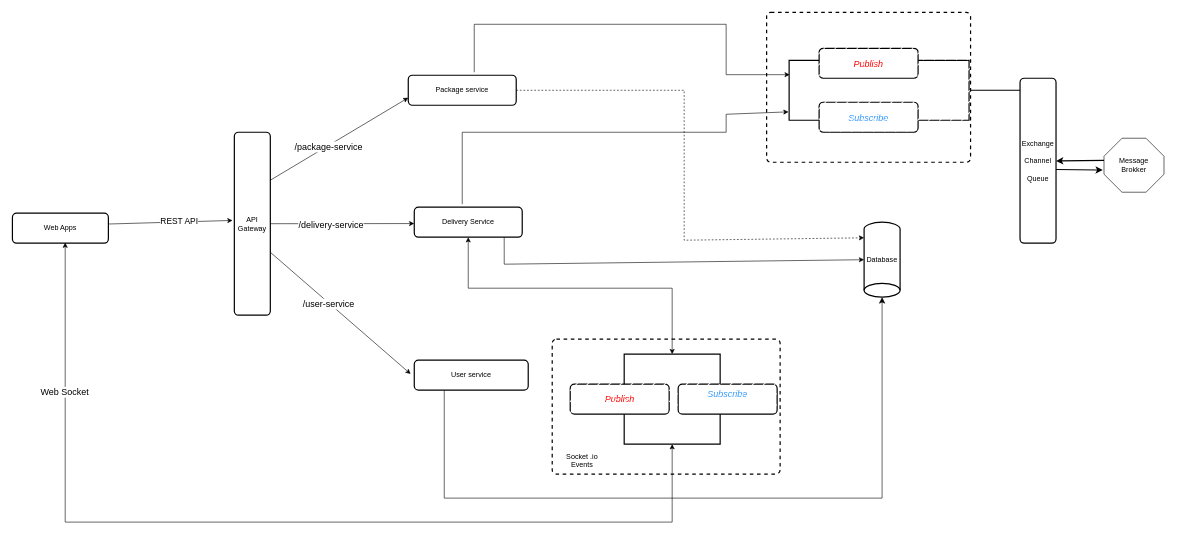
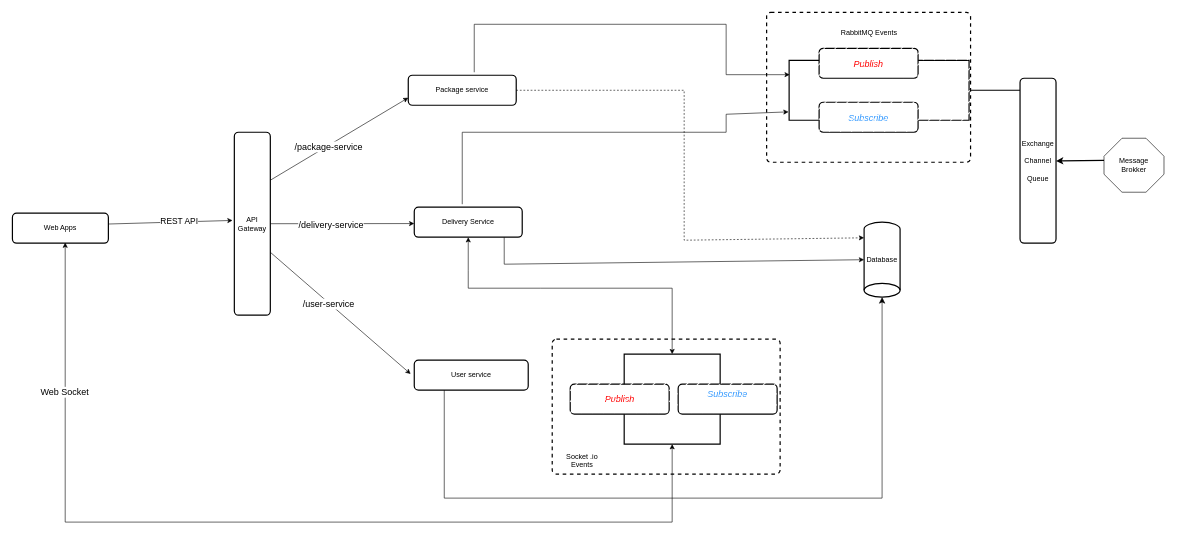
  <mxCell id="0" />
  <mxCell id="1" parent="0" />
  <mxCell id="2" value="API&lt;div&gt;Gateway&lt;/div&gt;" style="rounded=1;whiteSpace=wrap;html=1;absoluteArcSize=1;arcSize=14;strokeWidth=2;" vertex="1" parent="1"><mxGeometry x="390" y="220" width="60" height="305" as="geometry" /></mxCell>
  <mxCell id="3" value="Package service" style="rounded=1;whiteSpace=wrap;html=1;absoluteArcSize=1;arcSize=14;strokeWidth=2;" vertex="1" parent="1"><mxGeometry x="680" y="125" width="180" height="50" as="geometry" /></mxCell>
  <mxCell id="4" value="Delivery Service" style="rounded=1;whiteSpace=wrap;html=1;absoluteArcSize=1;arcSize=14;strokeWidth=2;" vertex="1" parent="1"><mxGeometry x="690" y="345" width="180" height="50" as="geometry" /></mxCell>
  <mxCell id="5" value="User service" style="rounded=1;whiteSpace=wrap;html=1;absoluteArcSize=1;arcSize=14;strokeWidth=2;" vertex="1" parent="1"><mxGeometry x="690" y="600" width="190" height="50" as="geometry" /></mxCell>
  <mxCell id="6" value="Web Apps" style="rounded=1;whiteSpace=wrap;html=1;absoluteArcSize=1;arcSize=14;strokeWidth=2;" vertex="1" parent="1"><mxGeometry x="20" y="355" width="160" height="50" as="geometry" /></mxCell>
  <mxCell id="7" value="Exchange&lt;div&gt;&lt;br&gt;&lt;div&gt;Channel&lt;/div&gt;&lt;div&gt;&lt;br&gt;&lt;/div&gt;&lt;div&gt;Queue&lt;/div&gt;&lt;/div&gt;" style="rounded=1;whiteSpace=wrap;html=1;absoluteArcSize=1;arcSize=14;strokeWidth=2;" vertex="1" parent="1"><mxGeometry x="1700" y="130" width="60" height="275" as="geometry" /></mxCell>
  <mxCell id="8" value="Message&lt;div&gt;Brokker&lt;/div&gt;" style="whiteSpace=wrap;html=1;shape=mxgraph.basic.octagon2;align=center;verticalAlign=middle;dx=15;" vertex="1" parent="1"><mxGeometry x="1840" y="230" width="100" height="90" as="geometry" /></mxCell>
  <mxCell id="9" value="&lt;i style=&quot;color: rgb(255, 0, 0); font-size: 15px;&quot;&gt;Publish&lt;/i&gt;" style="rounded=1;whiteSpace=wrap;html=1;absoluteArcSize=1;arcSize=14;strokeWidth=2;" vertex="1" parent="1"><mxGeometry x="950" y="640" width="165" height="50" as="geometry" /></mxCell>
  <mxCell id="10" value="&lt;font color=&quot;#ff0000&quot; size=&quot;1&quot; style=&quot;&quot;&gt;&lt;i style=&quot;font-size: 15px;&quot;&gt;Publish&lt;/i&gt;&lt;/font&gt;" style="rounded=1;whiteSpace=wrap;html=1;absoluteArcSize=1;arcSize=14;strokeWidth=2;" vertex="1" parent="1"><mxGeometry x="1365" y="80" width="165" height="50" as="geometry" /></mxCell>
  <mxCell id="11" value="&lt;i style=&quot;font-size: 15px;&quot;&gt;&lt;font color=&quot;#3399ff&quot;&gt;Subscribe&lt;/font&gt;&lt;/i&gt;" style="rounded=1;whiteSpace=wrap;html=1;absoluteArcSize=1;arcSize=14;strokeWidth=2;" vertex="1" parent="1"><mxGeometry x="1365" y="170" width="165" height="50" as="geometry" /></mxCell>
  <mxCell id="12" value="&lt;span style=&quot;font-size: 15px;&quot;&gt;&lt;i style=&quot;&quot;&gt;&lt;font color=&quot;#3399ff&quot;&gt;Subscribe&lt;/font&gt;&lt;/i&gt;&lt;/span&gt;&lt;div&gt;&lt;font color=&quot;#ff0000&quot;&gt;&lt;span style=&quot;font-size: 15px;&quot;&gt;&lt;i&gt;&lt;br&gt;&lt;/i&gt;&lt;/span&gt;&lt;/font&gt;&lt;/div&gt;" style="rounded=1;whiteSpace=wrap;html=1;absoluteArcSize=1;arcSize=14;strokeWidth=2;" vertex="1" parent="1"><mxGeometry x="1130" y="640" width="165" height="50" as="geometry" /></mxCell>
  <mxCell id="13" value="" style="endArrow=classic;html=1;rounded=0;entryX=0;entryY=0.75;entryDx=0;entryDy=0;" edge="1" parent="1" target="3"><mxGeometry relative="1" as="geometry"><mxPoint x="450" y="300" as="sourcePoint" /><mxPoint x="610" y="300" as="targetPoint" /></mxGeometry></mxCell>
  <mxCell id="14" value="&lt;font style=&quot;font-size: 15px;&quot;&gt;/package-service&lt;/font&gt;" style="edgeLabel;html=1;align=center;verticalAlign=middle;resizable=0;points=[];" vertex="1" connectable="0" parent="13"><mxGeometry x="-0.164" y="-1" relative="1" as="geometry"><mxPoint as="offset" /></mxGeometry></mxCell>
  <mxCell id="15" value="" style="endArrow=classic;html=1;rounded=0;exitX=1;exitY=0.5;exitDx=0;exitDy=0;" edge="1" parent="1" source="2"><mxGeometry relative="1" as="geometry"><mxPoint x="456" y="367.75" as="sourcePoint" /><mxPoint x="690" y="372.25" as="targetPoint" /></mxGeometry></mxCell>
  <mxCell id="16" value="&lt;font style=&quot;font-size: 15px;&quot;&gt;/delivery-service&lt;/font&gt;" style="edgeLabel;html=1;align=center;verticalAlign=middle;resizable=0;points=[];" vertex="1" connectable="0" parent="15"><mxGeometry x="-0.164" y="-1" relative="1" as="geometry"><mxPoint as="offset" /></mxGeometry></mxCell>
  <mxCell id="17" value="" style="endArrow=classic;html=1;rounded=0;exitX=1;exitY=0.656;exitDx=0;exitDy=0;exitPerimeter=0;entryX=-0.032;entryY=0.46;entryDx=0;entryDy=0;entryPerimeter=0;" edge="1" parent="1" source="2" target="5"><mxGeometry relative="1" as="geometry"><mxPoint x="400" y="672" as="sourcePoint" /><mxPoint x="570" y="660" as="targetPoint" /></mxGeometry></mxCell>
  <mxCell id="18" value="&lt;font style=&quot;font-size: 15px;&quot;&gt;/user-service&lt;/font&gt;" style="edgeLabel;html=1;align=center;verticalAlign=middle;resizable=0;points=[];" vertex="1" connectable="0" parent="17"><mxGeometry x="-0.164" y="-1" relative="1" as="geometry"><mxPoint as="offset" /></mxGeometry></mxCell>
  <mxCell id="19" value="" style="endArrow=classic;html=1;rounded=0;entryX=-0.05;entryY=0.482;entryDx=0;entryDy=0;entryPerimeter=0;" edge="1" parent="1" target="2"><mxGeometry relative="1" as="geometry"><mxPoint x="180" y="373" as="sourcePoint" /><mxPoint x="380" y="410" as="targetPoint" /></mxGeometry></mxCell>
  <mxCell id="20" value="Label" style="edgeLabel;resizable=0;html=1;;align=center;verticalAlign=middle;" connectable="0" vertex="1" parent="19"><mxGeometry relative="1" as="geometry" /></mxCell>
  <mxCell id="21" value="&lt;font style=&quot;font-size: 14px;&quot;&gt;REST API&lt;/font&gt;" style="edgeLabel;html=1;align=center;verticalAlign=middle;resizable=0;points=[];" vertex="1" connectable="0" parent="19"><mxGeometry x="0.139" y="2" relative="1" as="geometry"><mxPoint as="offset" /></mxGeometry></mxCell>
  <mxCell id="22" value="" style="strokeWidth=2;html=1;shape=mxgraph.flowchart.annotation_2;align=left;labelPosition=right;pointerEvents=1;direction=west;strokeColor=default;gradientColor=none;" vertex="1" parent="1"><mxGeometry x="1530" y="100" width="170" height="100" as="geometry" /></mxCell>
  <mxCell id="23" value="" style="rounded=1;whiteSpace=wrap;html=1;absoluteArcSize=1;arcSize=14;strokeWidth=2;dashed=1;fillStyle=dashed;" vertex="1" parent="1"><mxGeometry x="1277.5" y="20" width="340" height="250" as="geometry" /></mxCell>
- <mxCell id="24" value="" style="endArrow=classic;html=1;rounded=0;strokeWidth=2;exitX=1;exitY=0.553;exitDx=0;exitDy=0;exitPerimeter=0;entryX=-0.02;entryY=0.589;entryDx=0;entryDy=0;entryPerimeter=0;" edge="1" parent="1" source="7" target="8"><mxGeometry width="50" height="50" relative="1" as="geometry"><mxPoint x="1400" y="480" as="sourcePoint" /><mxPoint x="1830" y="282" as="targetPoint" /><Array as="points" /></mxGeometry></mxCell>
+ <mxCell id="25" value="RabbitMQ Events" style="text;html=1;align=center;verticalAlign=middle;resizable=0;points=[];autosize=1;strokeColor=none;fillColor=none;" vertex="1" parent="1"><mxGeometry x="1387.5" width="120" height="30" as="geometry" y="40" /></mxCell>
  <mxCell id="26" value="" style="endArrow=classic;html=1;rounded=0;exitX=-0.01;exitY=0.6;exitDx=0;exitDy=0;exitPerimeter=0;entryX=0.983;entryY=0.563;entryDx=0;entryDy=0;entryPerimeter=0;fontSize=12;strokeWidth=2;" edge="1" parent="1"><mxGeometry width="50" height="50" relative="1" as="geometry"><mxPoint x="1840.02" y="267" as="sourcePoint" /><mxPoint x="1760" y="267.825" as="targetPoint" /></mxGeometry></mxCell>
  <mxCell id="27" value="" style="rounded=1;whiteSpace=wrap;html=1;absoluteArcSize=1;arcSize=14;strokeWidth=2;dashed=1;fillStyle=dashed;" vertex="1" parent="1"><mxGeometry x="920" y="565" width="380" height="225" as="geometry" /></mxCell>
  <mxCell id="28" value="Socket .io Events&lt;div&gt;&lt;br&gt;&lt;/div&gt;" style="text;strokeColor=none;align=center;fillColor=none;html=1;verticalAlign=middle;whiteSpace=wrap;rounded=0;" vertex="1" parent="1"><mxGeometry x="940" y="760" width="60" height="30" as="geometry" /></mxCell>
  <mxCell id="29" value="" style="endArrow=classic;startArrow=classic;html=1;rounded=0;entryX=0.5;entryY=1;entryDx=0;entryDy=0;exitX=0;exitY=0.5;exitDx=0;exitDy=0;exitPerimeter=0;" edge="1" parent="1" source="38" target="4"><mxGeometry width="50" height="50" relative="1" as="geometry"><mxPoint x="900" y="540" as="sourcePoint" /><mxPoint x="790" y="450" as="targetPoint" /><Array as="points"><mxPoint x="1120" y="480" /><mxPoint x="900" y="480" /><mxPoint x="780" y="480" /><mxPoint x="780" y="450" /></Array></mxGeometry></mxCell>
  <mxCell id="30" value="Database" style="strokeWidth=2;html=1;shape=mxgraph.flowchart.direct_data;whiteSpace=wrap;direction=south;" vertex="1" parent="1"><mxGeometry x="1440" y="370" width="60" height="125" as="geometry" /></mxCell>
  <mxCell id="31" value="" style="endArrow=classic;html=1;rounded=0;entryX=0.5;entryY=1;entryDx=0;entryDy=0;entryPerimeter=0;exitX=0.833;exitY=1;exitDx=0;exitDy=0;exitPerimeter=0;" edge="1" parent="1" source="4" target="30"><mxGeometry width="50" height="50" relative="1" as="geometry"><mxPoint x="840" y="440" as="sourcePoint" /><mxPoint x="1000" y="370" as="targetPoint" /><Array as="points"><mxPoint x="840" y="440" /></Array></mxGeometry></mxCell>
  <mxCell id="32" value="" style="edgeStyle=elbowEdgeStyle;elbow=vertical;endArrow=classic;html=1;curved=0;rounded=0;endSize=8;startSize=8;entryX=1;entryY=0.5;entryDx=0;entryDy=0;entryPerimeter=0;" edge="1" parent="1" target="30"><mxGeometry width="50" height="50" relative="1" as="geometry"><mxPoint x="740" y="650" as="sourcePoint" /><mxPoint x="1020" y="410" as="targetPoint" /><Array as="points"><mxPoint x="1100" y="830" /></Array></mxGeometry></mxCell>
  <mxCell id="33" value="" style="endArrow=classic;html=1;rounded=0;entryX=0.02;entryY=0.24;entryDx=0;entryDy=0;entryPerimeter=0;" edge="1" parent="1" target="40"><mxGeometry width="50" height="50" relative="1" as="geometry"><mxPoint x="790" y="120" as="sourcePoint" /><mxPoint x="1260" as="targetPoint" y="40" /><Array as="points"><mxPoint x="790" y="40" /><mxPoint x="1210" y="40" /><mxPoint x="1210" y="124" /></Array></mxGeometry></mxCell>
  <mxCell id="34" value="" style="endArrow=classic;html=1;rounded=0;entryX=-0.02;entryY=0.86;entryDx=0;entryDy=0;entryPerimeter=0;" edge="1" parent="1" target="40"><mxGeometry width="50" height="50" relative="1" as="geometry"><mxPoint x="770" y="340" as="sourcePoint" /><mxPoint x="1260" y="220" as="targetPoint" /><Array as="points"><mxPoint x="770" y="220" /><mxPoint x="1210" y="220" /><mxPoint x="1210" y="190" /></Array></mxGeometry></mxCell>
  <mxCell id="35" value="" style="endArrow=classic;html=1;rounded=0;entryX=0.208;entryY=1;entryDx=0;entryDy=0;entryPerimeter=0;exitX=1;exitY=0.5;exitDx=0;exitDy=0;dashed=1;" edge="1" parent="1" source="3" target="30"><mxGeometry width="50" height="50" relative="1" as="geometry"><mxPoint x="1120" y="420" as="sourcePoint" /><mxPoint x="1170" y="370" as="targetPoint" /><Array as="points"><mxPoint x="1140" y="150" /><mxPoint x="1140" y="400" /></Array></mxGeometry></mxCell>
  <mxCell id="36" value="" style="endArrow=classic;startArrow=classic;html=1;rounded=0;exitX=0.55;exitY=0.98;exitDx=0;exitDy=0;exitPerimeter=0;entryX=0;entryY=0.5;entryDx=0;entryDy=0;entryPerimeter=0;" edge="1" parent="1" source="6" target="39"><mxGeometry width="50" height="50" relative="1" as="geometry"><mxPoint y="880" as="sourcePoint" x="110" /><mxPoint x="1123" y="860" as="targetPoint" /><Array as="points"><mxPoint x="108" y="870" /><mxPoint x="1120" y="870" /></Array></mxGeometry></mxCell>
  <mxCell id="37" value="&lt;font style=&quot;font-size: 15px;&quot;&gt;Web Socket&lt;/font&gt;" style="edgeLabel;html=1;align=center;verticalAlign=middle;resizable=0;points=[];" vertex="1" connectable="0" parent="36"><mxGeometry x="-0.691" y="-2" relative="1" as="geometry"><mxPoint as="offset" /></mxGeometry></mxCell>
  <mxCell id="38" value="" style="strokeWidth=2;html=1;shape=mxgraph.flowchart.annotation_1;align=left;pointerEvents=1;direction=south;" vertex="1" parent="1"><mxGeometry x="1040" y="590" width="160" height="50" as="geometry" /></mxCell>
  <mxCell id="39" value="" style="strokeWidth=2;html=1;shape=mxgraph.flowchart.annotation_1;align=left;pointerEvents=1;direction=north;" vertex="1" parent="1"><mxGeometry x="1040" y="690" width="160" height="50" as="geometry" /></mxCell>
  <mxCell id="40" value="" style="strokeWidth=2;html=1;shape=mxgraph.flowchart.annotation_1;align=left;pointerEvents=1;" vertex="1" parent="1"><mxGeometry x="1315" y="100" width="50" height="100" as="geometry" /></mxCell>
